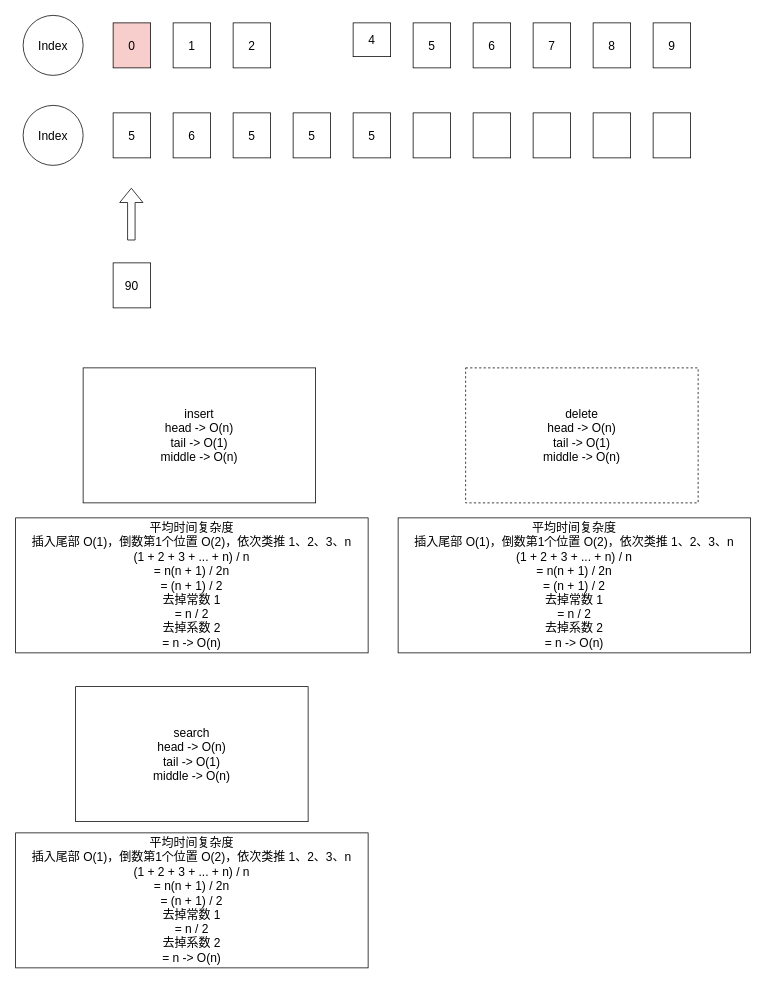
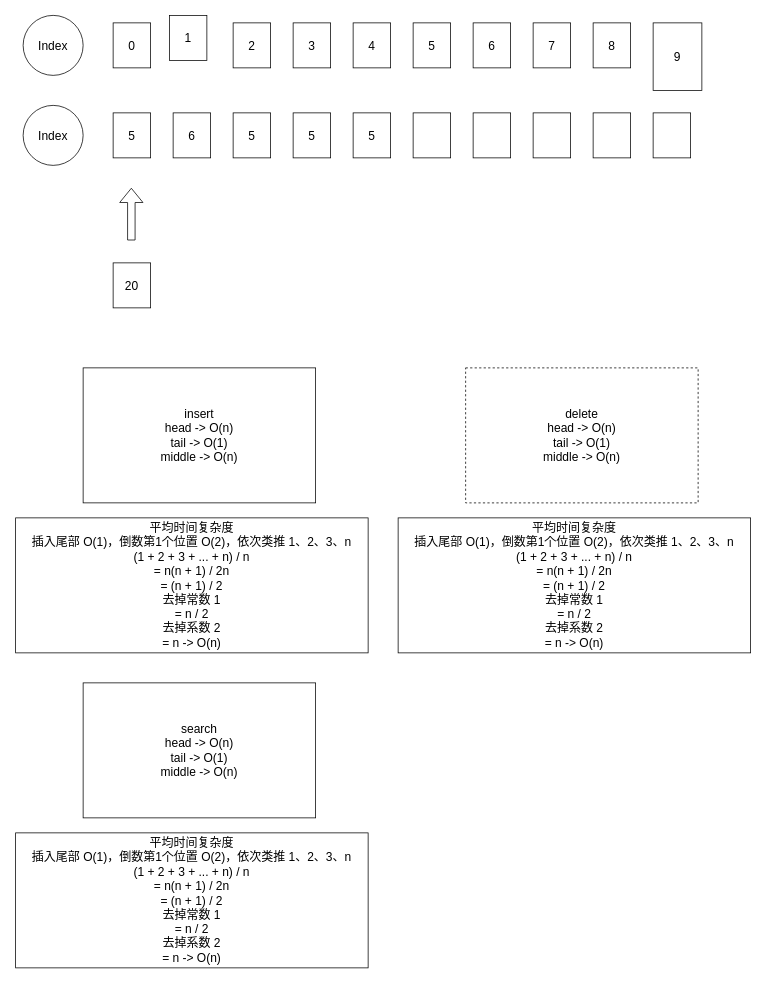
  <mxCell id="0" />
  <mxCell id="1" parent="0" />
  <mxCell id="2" value="Index" style="ellipse;whiteSpace=wrap;html=1;aspect=fixed;fontSize=16;" vertex="1" parent="1"><mxGeometry x="30" y="20" width="80" height="80" as="geometry" /></mxCell>
- <mxCell id="3" value="0" style="rounded=0;whiteSpace=wrap;html=1;fontSize=16;fillColor=#f8cecc;" vertex="1" parent="1"><mxGeometry x="150" y="30" width="50" height="60" as="geometry" /></mxCell>
- <mxCell id="4" value="1" style="rounded=0;whiteSpace=wrap;html=1;fontSize=16;" vertex="1" parent="1"><mxGeometry x="230" y="30" width="50" height="60" as="geometry" /></mxCell>
+ <mxCell id="3" value="0" style="rounded=0;whiteSpace=wrap;html=1;fontSize=16;" vertex="1" parent="1"><mxGeometry x="150" y="30" width="50" height="60" as="geometry" /></mxCell>
+ <mxCell id="4" value="1" style="rounded=0;whiteSpace=wrap;html=1;fontSize=16;" vertex="1" parent="1"><mxGeometry x="225" y="20" width="50" height="60" as="geometry" /></mxCell>
  <mxCell id="5" value="2" style="rounded=0;whiteSpace=wrap;html=1;fontSize=16;" vertex="1" parent="1"><mxGeometry x="310" y="30" width="50" height="60" as="geometry" /></mxCell>
- <mxCell id="7" value="4" style="rounded=0;whiteSpace=wrap;html=1;fontSize=16;" vertex="1" parent="1"><mxGeometry x="470" y="30" width="50" height="45" as="geometry" /></mxCell>
+ <mxCell id="6" value="3" style="rounded=0;whiteSpace=wrap;html=1;fontSize=16;" vertex="1" parent="1"><mxGeometry x="390" y="30" width="50" height="60" as="geometry" /></mxCell>
+ <mxCell id="7" value="4" style="rounded=0;whiteSpace=wrap;html=1;fontSize=16;" vertex="1" parent="1"><mxGeometry x="470" y="30" width="50" height="60" as="geometry" /></mxCell>
  <mxCell id="8" value="5" style="rounded=0;whiteSpace=wrap;html=1;fontSize=16;" vertex="1" parent="1"><mxGeometry x="550" y="30" width="50" height="60" as="geometry" /></mxCell>
  <mxCell id="9" value="6" style="rounded=0;whiteSpace=wrap;html=1;fontSize=16;" vertex="1" parent="1"><mxGeometry x="630" y="30" width="50" height="60" as="geometry" /></mxCell>
  <mxCell id="10" value="7" style="rounded=0;whiteSpace=wrap;html=1;fontSize=16;" vertex="1" parent="1"><mxGeometry x="710" y="30" width="50" height="60" as="geometry" /></mxCell>
  <mxCell id="11" value="8" style="rounded=0;whiteSpace=wrap;html=1;fontSize=16;" vertex="1" parent="1"><mxGeometry x="790" y="30" width="50" height="60" as="geometry" /></mxCell>
- <mxCell id="12" value="9" style="rounded=0;whiteSpace=wrap;html=1;fontSize=16;" vertex="1" parent="1"><mxGeometry x="870" y="30" width="50" height="60" as="geometry" /></mxCell>
+ <mxCell id="12" value="9" style="rounded=0;whiteSpace=wrap;html=1;fontSize=16;" vertex="1" parent="1"><mxGeometry x="870" y="30" width="65" height="90" as="geometry" /></mxCell>
  <mxCell id="13" value="Index" style="ellipse;whiteSpace=wrap;html=1;aspect=fixed;fontSize=16;" vertex="1" parent="1"><mxGeometry x="30" y="140" width="80" height="80" as="geometry" /></mxCell>
  <mxCell id="14" value="5" style="rounded=0;whiteSpace=wrap;html=1;fontSize=16;" vertex="1" parent="1"><mxGeometry x="150" y="150" width="50" height="60" as="geometry" /></mxCell>
  <mxCell id="15" value="6" style="rounded=0;whiteSpace=wrap;html=1;fontSize=16;" vertex="1" parent="1"><mxGeometry x="230" y="150" width="50" height="60" as="geometry" /></mxCell>
  <mxCell id="16" value="5" style="rounded=0;whiteSpace=wrap;html=1;fontSize=16;" vertex="1" parent="1"><mxGeometry x="310" y="150" width="50" height="60" as="geometry" /></mxCell>
  <mxCell id="17" value="5" style="rounded=0;whiteSpace=wrap;html=1;fontSize=16;" vertex="1" parent="1"><mxGeometry x="390" y="150" width="50" height="60" as="geometry" /></mxCell>
  <mxCell id="18" value="5" style="rounded=0;whiteSpace=wrap;html=1;fontSize=16;" vertex="1" parent="1"><mxGeometry x="470" y="150" width="50" height="60" as="geometry" /></mxCell>
  <mxCell id="19" value="" style="rounded=0;whiteSpace=wrap;html=1;fontSize=16;" vertex="1" parent="1"><mxGeometry x="550" y="150" width="50" height="60" as="geometry" /></mxCell>
  <mxCell id="20" value="" style="rounded=0;whiteSpace=wrap;html=1;fontSize=16;" vertex="1" parent="1"><mxGeometry x="630" y="150" width="50" height="60" as="geometry" /></mxCell>
  <mxCell id="21" value="" style="rounded=0;whiteSpace=wrap;html=1;fontSize=16;" vertex="1" parent="1"><mxGeometry x="710" y="150" width="50" height="60" as="geometry" /></mxCell>
  <mxCell id="22" value="" style="rounded=0;whiteSpace=wrap;html=1;fontSize=16;" vertex="1" parent="1"><mxGeometry x="790" y="150" width="50" height="60" as="geometry" /></mxCell>
  <mxCell id="23" value="" style="rounded=0;whiteSpace=wrap;html=1;fontSize=16;" vertex="1" parent="1"><mxGeometry x="870" y="150" width="50" height="60" as="geometry" /></mxCell>
  <mxCell id="24" value="" style="shape=flexArrow;endArrow=classic;html=1;rounded=0;fontSize=16;" edge="1" parent="1"><mxGeometry width="50" height="50" relative="1" as="geometry"><mxPoint x="174.29" y="320" as="sourcePoint" /><mxPoint x="174.29" y="250" as="targetPoint" /></mxGeometry></mxCell>
- <mxCell id="25" value="90" style="rounded=0;whiteSpace=wrap;html=1;fontSize=16;" vertex="1" parent="1"><mxGeometry x="150" y="350" width="50" height="60" as="geometry" /></mxCell>
+ <mxCell id="25" value="20" style="rounded=0;whiteSpace=wrap;html=1;fontSize=16;" vertex="1" parent="1"><mxGeometry x="150" y="350" width="50" height="60" as="geometry" /></mxCell>
  <mxCell id="26" value="insert&lt;br&gt;head -&amp;gt; O(n)&lt;br&gt;tail -&amp;gt; O(1)&lt;br&gt;middle -&amp;gt; O(n)" style="rounded=0;whiteSpace=wrap;html=1;fontSize=16;align=center;" vertex="1" parent="1"><mxGeometry x="110" y="490" width="310" height="180" as="geometry" /></mxCell>
  <mxCell id="27" value="平均时间复杂度&lt;br&gt;插入尾部 O(1)，倒数第1个位置 O(2)，依次类推 1、2、3、n&lt;br&gt;(1 + 2 + 3 + ... + n) / n&lt;br&gt;= n(n + 1) / 2n&lt;br&gt;= (n + 1) / 2&lt;br&gt;去掉常数 1&lt;br&gt;= n / 2&lt;br&gt;去掉系数 2&lt;br&gt;= n -&amp;gt; O(n)" style="rounded=0;whiteSpace=wrap;html=1;fontSize=16;" vertex="1" parent="1"><mxGeometry x="20" y="690" width="470" height="180" as="geometry" /></mxCell>
  <mxCell id="28" value="delete&lt;br&gt;head -&amp;gt; O(n)&lt;br&gt;tail -&amp;gt; O(1)&lt;br&gt;middle -&amp;gt; O(n)" style="rounded=0;whiteSpace=wrap;html=1;fontSize=16;align=center;dashed=1;" vertex="1" parent="1"><mxGeometry x="620" y="490" width="310" height="180" as="geometry" /></mxCell>
  <mxCell id="29" value="平均时间复杂度&lt;br&gt;插入尾部 O(1)，倒数第1个位置 O(2)，依次类推 1、2、3、n&lt;br&gt;(1 + 2 + 3 + ... + n) / n&lt;br&gt;= n(n + 1) / 2n&lt;br&gt;= (n + 1) / 2&lt;br&gt;去掉常数 1&lt;br&gt;= n / 2&lt;br&gt;去掉系数 2&lt;br&gt;= n -&amp;gt; O(n)" style="rounded=0;whiteSpace=wrap;html=1;fontSize=16;" vertex="1" parent="1"><mxGeometry x="530" y="690" width="470" height="180" as="geometry" /></mxCell>
- <mxCell id="30" value="search&lt;br&gt;head -&amp;gt; O(n)&lt;br&gt;tail -&amp;gt; O(1)&lt;br&gt;middle -&amp;gt; O(n)" style="rounded=0;whiteSpace=wrap;html=1;fontSize=16;align=center;" vertex="1" parent="1"><mxGeometry x="100" y="915" width="310" height="180" as="geometry" /></mxCell>
+ <mxCell id="30" value="search&lt;br&gt;head -&amp;gt; O(n)&lt;br&gt;tail -&amp;gt; O(1)&lt;br&gt;middle -&amp;gt; O(n)" style="rounded=0;whiteSpace=wrap;html=1;fontSize=16;align=center;" vertex="1" parent="1"><mxGeometry x="110" y="910" width="310" height="180" as="geometry" /></mxCell>
  <mxCell id="31" value="平均时间复杂度&lt;br&gt;插入尾部 O(1)，倒数第1个位置 O(2)，依次类推 1、2、3、n&lt;br&gt;(1 + 2 + 3 + ... + n) / n&lt;br&gt;= n(n + 1) / 2n&lt;br&gt;= (n + 1) / 2&lt;br&gt;去掉常数 1&lt;br&gt;= n / 2&lt;br&gt;去掉系数 2&lt;br&gt;= n -&amp;gt; O(n)" style="rounded=0;whiteSpace=wrap;html=1;fontSize=16;" vertex="1" parent="1"><mxGeometry x="20" y="1110" width="470" height="180" as="geometry" /></mxCell>
